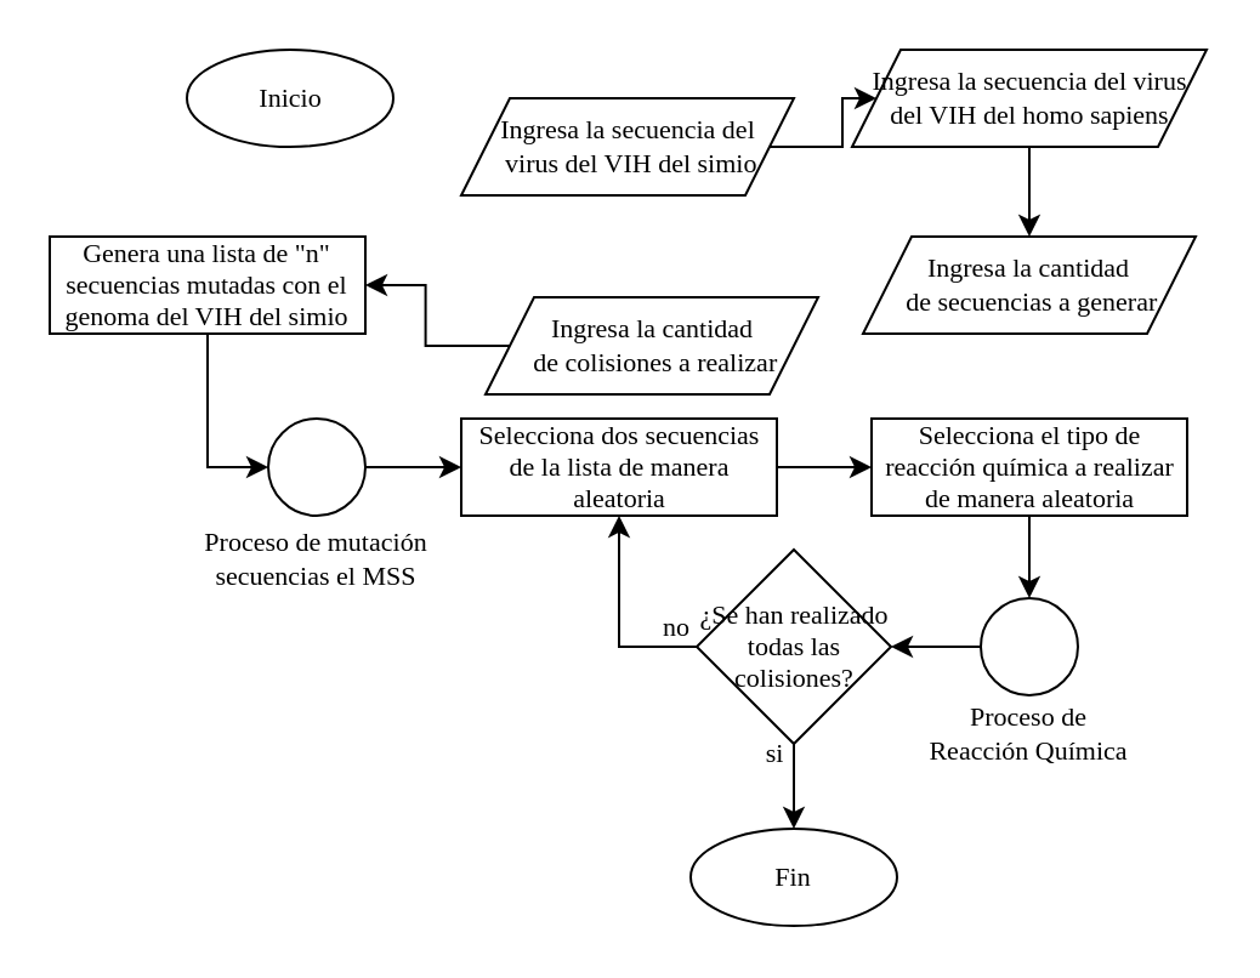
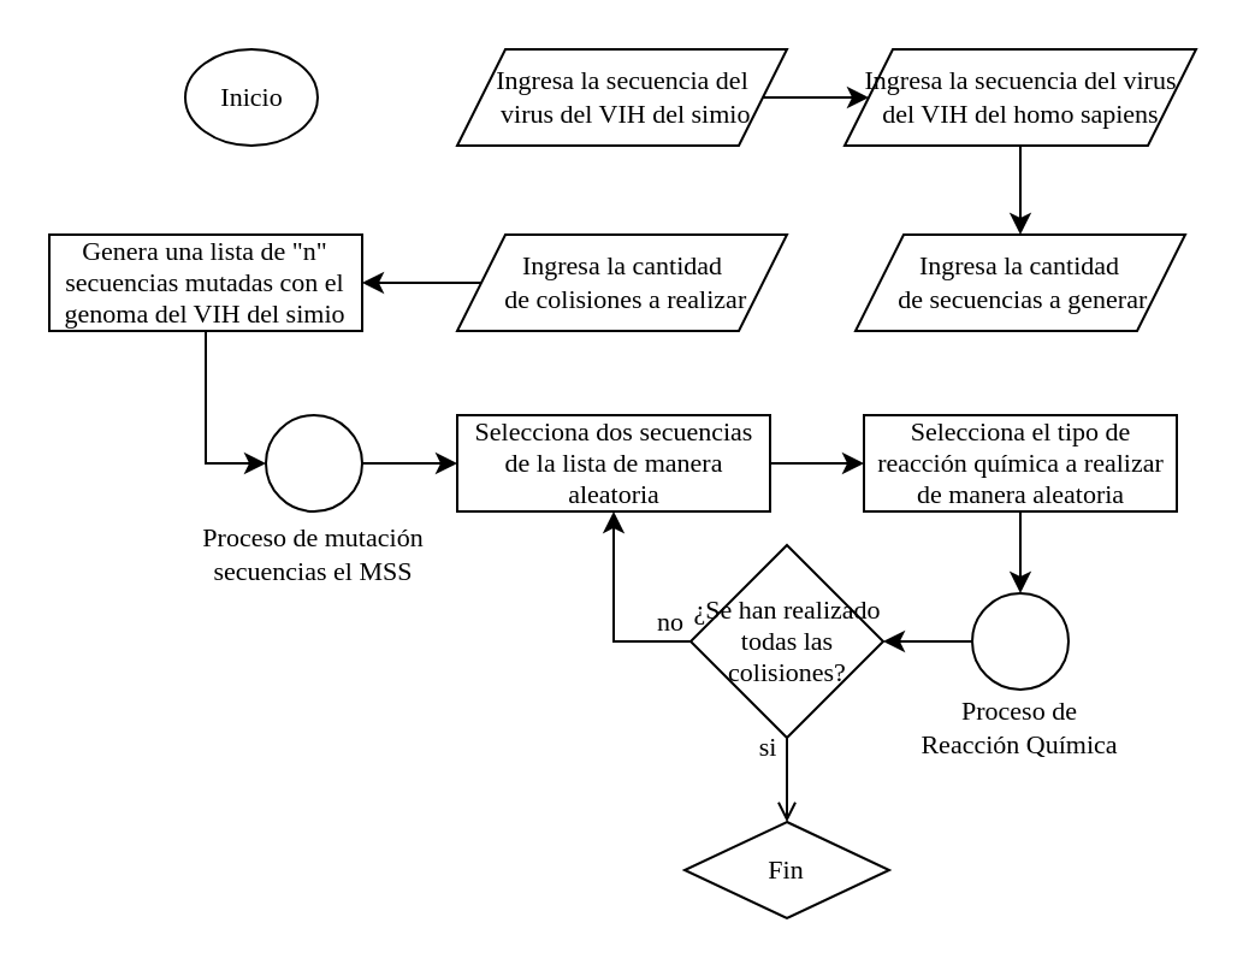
  <mxCell id="0" />
  <mxCell id="1" parent="0" />
  <mxCell id="2" style="edgeStyle=orthogonalEdgeStyle;rounded=0;orthogonalLoop=1;jettySize=auto;html=1;entryX=0.5;entryY=0;entryDx=0;entryDy=0;fontFamily=Times New Roman;fontSize=11;" parent="1" edge="1"><mxGeometry relative="1" as="geometry"><mxPoint x="464.17" y="150" as="targetPoint" /></mxGeometry></mxCell>
  <mxCell id="3" style="edgeStyle=orthogonalEdgeStyle;rounded=0;orthogonalLoop=1;jettySize=auto;html=1;exitX=1;exitY=0.5;exitDx=0;exitDy=0;fontFamily=Times New Roman;fontSize=11;" parent="1" edge="1"><mxGeometry relative="1" as="geometry"><mxPoint x="453" y="330" as="sourcePoint" /></mxGeometry></mxCell>
- <mxCell id="4" value="&lt;font style=&quot;font-size: 11px;&quot;&gt;Inicio&lt;/font&gt;" style="ellipse;whiteSpace=wrap;html=1;fontFamily=Times New Roman;fontSize=11;" parent="1" vertex="1"><mxGeometry x="76.5" y="20" width="85" height="40" as="geometry" /></mxCell>
- <mxCell id="5" value="&lt;font style=&quot;font-size: 11px;&quot;&gt;Fin&lt;/font&gt;" style="ellipse;whiteSpace=wrap;html=1;fontFamily=Times New Roman;fontSize=11;" parent="1" vertex="1"><mxGeometry x="284" y="341" width="85" height="40" as="geometry" /></mxCell>
+ <mxCell id="4" value="&lt;font style=&quot;font-size: 11px;&quot;&gt;Inicio&lt;/font&gt;" style="ellipse;whiteSpace=wrap;html=1;fontFamily=Times New Roman;fontSize=11;" parent="1" vertex="1"><mxGeometry x="76.5" y="20" width="55" height="40" as="geometry" /></mxCell>
+ <mxCell id="5" value="&lt;font style=&quot;font-size: 11px;&quot;&gt;Fin&lt;/font&gt;" style="rhombus;whiteSpace=wrap;html=1;fontFamily=Times New Roman;fontSize=11;" parent="1" vertex="1"><mxGeometry x="284" y="341" width="85" height="40" as="geometry" /></mxCell>
  <mxCell id="6" style="edgeStyle=orthogonalEdgeStyle;rounded=0;orthogonalLoop=1;jettySize=auto;html=1;entryX=0;entryY=0.5;entryDx=0;entryDy=0;" edge="1" parent="1" source="7" target="11"><mxGeometry relative="1" as="geometry" /></mxCell>
- <mxCell id="7" value="&lt;div style=&quot;font-size: 11px;&quot;&gt;&lt;span style=&quot;background-color: initial; font-size: 11px;&quot;&gt;&lt;font style=&quot;font-size: 11px;&quot;&gt;Ingresa la secuencia del&lt;br style=&quot;font-size: 11px;&quot;&gt;&amp;nbsp;virus del VIH del simio&lt;/font&gt;&lt;/span&gt;&lt;/div&gt;" style="shape=parallelogram;perimeter=parallelogramPerimeter;whiteSpace=wrap;html=1;fixedSize=1;align=center;fontFamily=Times New Roman;fontSize=11;" parent="1" vertex="1"><mxGeometry x="189.5" y="40" width="137" height="40" as="geometry" /></mxCell>
+ <mxCell id="7" value="&lt;div style=&quot;font-size: 11px;&quot;&gt;&lt;span style=&quot;background-color: initial; font-size: 11px;&quot;&gt;&lt;font style=&quot;font-size: 11px;&quot;&gt;Ingresa la secuencia del&lt;br style=&quot;font-size: 11px;&quot;&gt;&amp;nbsp;virus del VIH del simio&lt;/font&gt;&lt;/span&gt;&lt;/div&gt;" style="shape=parallelogram;perimeter=parallelogramPerimeter;whiteSpace=wrap;html=1;fixedSize=1;align=center;fontFamily=Times New Roman;fontSize=11;" parent="1" vertex="1"><mxGeometry x="189.5" y="20" width="137" height="40" as="geometry" /></mxCell>
  <mxCell id="8" style="edgeStyle=orthogonalEdgeStyle;rounded=0;orthogonalLoop=1;jettySize=auto;html=1;exitX=0.5;exitY=1;exitDx=0;exitDy=0;entryX=0;entryY=0.5;entryDx=0;entryDy=0;" edge="1" parent="1" source="9" target="19"><mxGeometry relative="1" as="geometry" /></mxCell>
  <mxCell id="9" value="&lt;font style=&quot;font-size: 11px;&quot;&gt;Genera una lista de &quot;n&quot; secuencias mutadas con el genoma del VIH del simio&lt;/font&gt;" style="rounded=0;whiteSpace=wrap;html=1;fontFamily=Times New Roman;fontSize=11;" parent="1" vertex="1"><mxGeometry x="20" y="97" width="130" height="40" as="geometry" /></mxCell>
  <mxCell id="10" style="edgeStyle=orthogonalEdgeStyle;rounded=0;orthogonalLoop=1;jettySize=auto;html=1;entryX=0.5;entryY=0;entryDx=0;entryDy=0;" edge="1" parent="1" source="11" target="21"><mxGeometry relative="1" as="geometry" /></mxCell>
  <mxCell id="11" value="&lt;div style=&quot;font-size: 11px;&quot;&gt;Ingresa la secuencia del virus del VIH del homo sapiens&lt;/div&gt;" style="shape=parallelogram;perimeter=parallelogramPerimeter;whiteSpace=wrap;html=1;fixedSize=1;align=center;fontFamily=Times New Roman;fontSize=11;" parent="1" vertex="1"><mxGeometry x="350.5" y="20" width="146" height="40" as="geometry" /></mxCell>
  <mxCell id="12" style="edgeStyle=orthogonalEdgeStyle;rounded=0;orthogonalLoop=1;jettySize=auto;html=1;exitX=0;exitY=0.5;exitDx=0;exitDy=0;entryX=0.5;entryY=1;entryDx=0;entryDy=0;" edge="1" parent="1" source="14" target="25"><mxGeometry relative="1" as="geometry" /></mxCell>
- <mxCell id="13" style="edgeStyle=orthogonalEdgeStyle;rounded=0;orthogonalLoop=1;jettySize=auto;html=1;entryX=0.5;entryY=0;entryDx=0;entryDy=0;" edge="1" parent="1" source="14" target="5"><mxGeometry relative="1" as="geometry" /></mxCell>
+ <mxCell id="13" style="edgeStyle=orthogonalEdgeStyle;rounded=0;orthogonalLoop=1;jettySize=auto;html=1;entryX=0.5;entryY=0;entryDx=0;entryDy=0;endArrow=open;" edge="1" parent="1" source="14" target="5"><mxGeometry relative="1" as="geometry" /></mxCell>
  <mxCell id="14" value="¿Se han realizado todas las colisiones?" style="rhombus;whiteSpace=wrap;html=1;fontFamily=Times New Roman;fontSize=11;" parent="1" vertex="1"><mxGeometry x="286.5" y="226" width="80" height="80" as="geometry" /></mxCell>
  <mxCell id="15" style="edgeStyle=orthogonalEdgeStyle;rounded=0;orthogonalLoop=1;jettySize=auto;html=1;exitX=1;exitY=0.5;exitDx=0;exitDy=0;fontFamily=Times New Roman;fontSize=11;" parent="1" edge="1"><mxGeometry relative="1" as="geometry"><mxPoint x="453" y="330" as="sourcePoint" /></mxGeometry></mxCell>
  <mxCell id="16" value="no" style="text;html=1;align=center;verticalAlign=middle;whiteSpace=wrap;rounded=0;fontFamily=Times New Roman;fontSize=11;" parent="1" vertex="1"><mxGeometry x="246.5" y="243" width="63" height="30" as="geometry" /></mxCell>
  <mxCell id="17" value="si" style="text;html=1;align=center;verticalAlign=middle;whiteSpace=wrap;rounded=0;fontFamily=Times New Roman;fontSize=11;" parent="1" vertex="1"><mxGeometry x="288.5" y="295" width="60" height="30" as="geometry" /></mxCell>
  <mxCell id="18" style="edgeStyle=orthogonalEdgeStyle;rounded=0;orthogonalLoop=1;jettySize=auto;html=1;entryX=0;entryY=0.5;entryDx=0;entryDy=0;" edge="1" parent="1" source="19" target="25"><mxGeometry relative="1" as="geometry" /></mxCell>
  <mxCell id="19" value="" style="ellipse;whiteSpace=wrap;html=1;aspect=fixed;fontSize=11;fontFamily=Times New Roman;" parent="1" vertex="1"><mxGeometry x="110" y="172" width="40" height="40" as="geometry" /></mxCell>
  <mxCell id="20" value="Proceso de mutación secuencias el MSS" style="text;html=1;align=center;verticalAlign=middle;whiteSpace=wrap;rounded=0;fontFamily=Times New Roman;fontSize=11;" parent="1" vertex="1"><mxGeometry x="75" y="215" width="110" height="30" as="geometry" /></mxCell>
  <mxCell id="21" value="&lt;div style=&quot;font-size: 11px;&quot;&gt;&lt;font style=&quot;font-size: 11px;&quot;&gt;Ingresa la cantidad&lt;br style=&quot;font-size: 11px;&quot;&gt;&amp;nbsp;de secuencias a generar&lt;/font&gt;&lt;/div&gt;" style="shape=parallelogram;perimeter=parallelogramPerimeter;whiteSpace=wrap;html=1;fixedSize=1;align=center;fontFamily=Times New Roman;fontSize=11;" vertex="1" parent="1"><mxGeometry x="355" y="97" width="137" height="40" as="geometry" /></mxCell>
  <mxCell id="22" style="edgeStyle=orthogonalEdgeStyle;rounded=0;orthogonalLoop=1;jettySize=auto;html=1;exitX=0;exitY=0.5;exitDx=0;exitDy=0;entryX=1;entryY=0.5;entryDx=0;entryDy=0;" edge="1" parent="1" source="23" target="9"><mxGeometry relative="1" as="geometry" /></mxCell>
- <mxCell id="23" value="&lt;div style=&quot;font-size: 11px;&quot;&gt;&lt;font style=&quot;font-size: 11px;&quot;&gt;Ingresa la cantidad&lt;br style=&quot;font-size: 11px;&quot;&gt;&amp;nbsp;de colisiones a realizar&lt;/font&gt;&lt;/div&gt;" style="shape=parallelogram;perimeter=parallelogramPerimeter;whiteSpace=wrap;html=1;fixedSize=1;align=center;fontFamily=Times New Roman;fontSize=11;" vertex="1" parent="1"><mxGeometry x="199.5" y="122" width="137" height="40" as="geometry" /></mxCell>
+ <mxCell id="23" value="&lt;div style=&quot;font-size: 11px;&quot;&gt;&lt;font style=&quot;font-size: 11px;&quot;&gt;Ingresa la cantidad&lt;br style=&quot;font-size: 11px;&quot;&gt;&amp;nbsp;de colisiones a realizar&lt;/font&gt;&lt;/div&gt;" style="shape=parallelogram;perimeter=parallelogramPerimeter;whiteSpace=wrap;html=1;fixedSize=1;align=center;fontFamily=Times New Roman;fontSize=11;" vertex="1" parent="1"><mxGeometry x="189.5" y="97" width="137" height="40" as="geometry" /></mxCell>
  <mxCell id="24" style="edgeStyle=orthogonalEdgeStyle;rounded=0;orthogonalLoop=1;jettySize=auto;html=1;entryX=0;entryY=0.5;entryDx=0;entryDy=0;" edge="1" parent="1" source="25" target="27"><mxGeometry relative="1" as="geometry" /></mxCell>
  <mxCell id="25" value="&lt;font style=&quot;font-size: 11px;&quot;&gt;Selecciona dos secuencias de la lista de manera aleatoria&lt;/font&gt;" style="rounded=0;whiteSpace=wrap;html=1;fontFamily=Times New Roman;fontSize=11;" vertex="1" parent="1"><mxGeometry x="189.5" y="172" width="130" height="40" as="geometry" /></mxCell>
  <mxCell id="26" style="edgeStyle=orthogonalEdgeStyle;rounded=0;orthogonalLoop=1;jettySize=auto;html=1;entryX=0.5;entryY=0;entryDx=0;entryDy=0;" edge="1" parent="1" source="27" target="29"><mxGeometry relative="1" as="geometry" /></mxCell>
  <mxCell id="27" value="&lt;font style=&quot;font-size: 11px;&quot;&gt;Selecciona el tipo de reacción química a realizar de manera aleatoria&lt;/font&gt;" style="rounded=0;whiteSpace=wrap;html=1;fontFamily=Times New Roman;fontSize=11;" vertex="1" parent="1"><mxGeometry x="358.5" y="172" width="130" height="40" as="geometry" /></mxCell>
  <mxCell id="28" style="edgeStyle=orthogonalEdgeStyle;rounded=0;orthogonalLoop=1;jettySize=auto;html=1;entryX=1;entryY=0.5;entryDx=0;entryDy=0;" edge="1" parent="1" source="29" target="14"><mxGeometry relative="1" as="geometry" /></mxCell>
  <mxCell id="29" value="" style="ellipse;whiteSpace=wrap;html=1;aspect=fixed;fontSize=11;fontFamily=Times New Roman;" vertex="1" parent="1"><mxGeometry x="403.5" y="246" width="40" height="40" as="geometry" /></mxCell>
  <mxCell id="30" value="Proceso de Reacción Química" style="text;html=1;align=center;verticalAlign=middle;whiteSpace=wrap;rounded=0;fontFamily=Times New Roman;fontSize=11;" vertex="1" parent="1"><mxGeometry x="377" y="287" width="93" height="30" as="geometry" /></mxCell>
